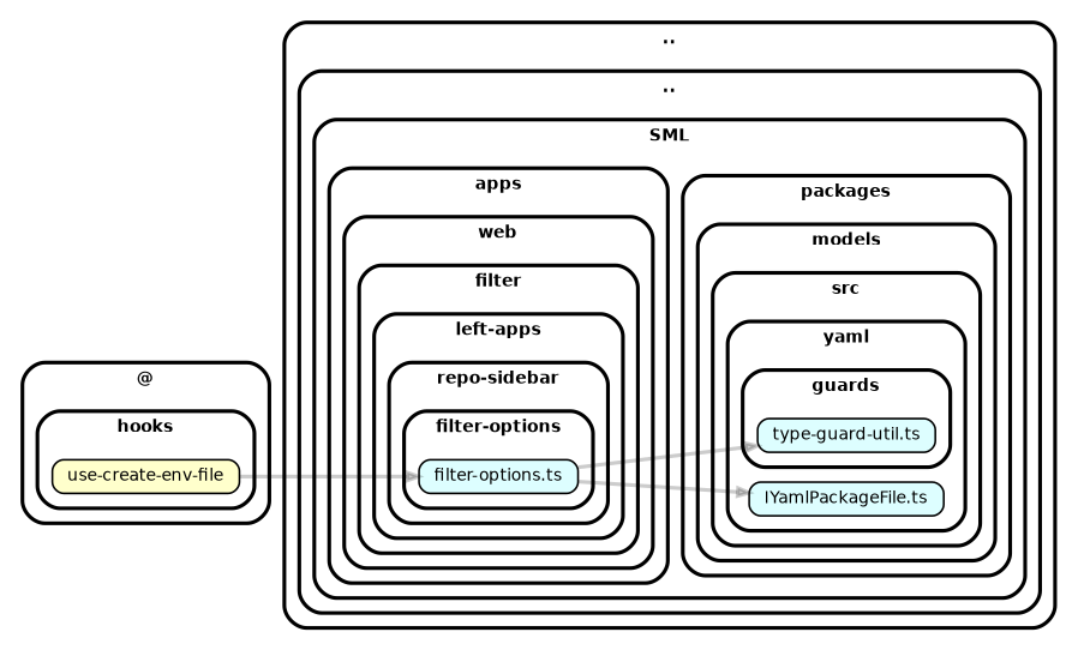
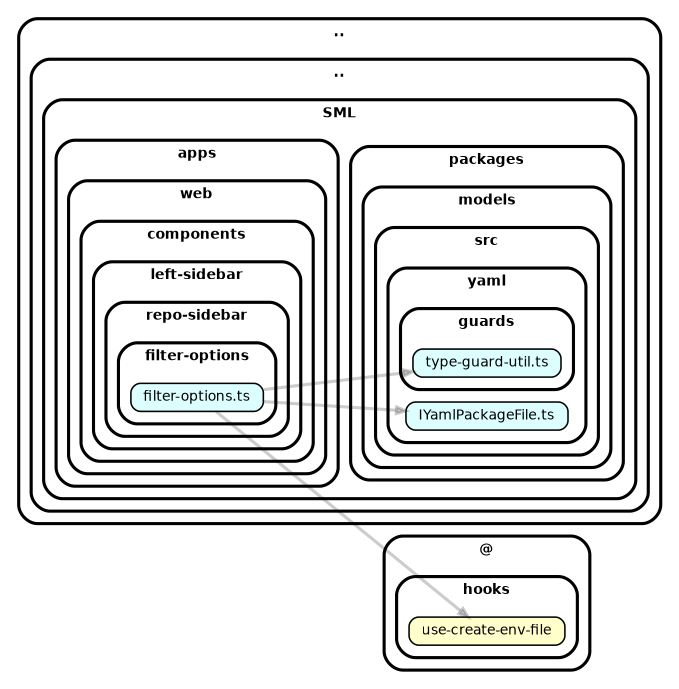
  strict digraph {
    compound=true
    fillcolor="#ffffff"
    fontname="Helvetica-bold"
    fontsize=9
    nodesep=0.16
    rankdir=LR
    ranksep=0.18
    splines=true
    style="rounded,bold,filled"
    node [color=black fillcolor="#ddfeff" fontcolor=black fontname=Helvetica fontsize=9 shape=box style="rounded, filled"]
    edge [arrowhead=normal arrowsize=0.6 color="#00000033" fontname=Helvetica fontsize=9 penwidth=2.0]
    n1 [height=0.2 label=<filter-options.ts>]
    n2 [height=0.2 label=<type-guard-util.ts>]
    n3 [height=0.2 label=<IYamlPackageFile.ts>]
    n4 [fillcolor="#ffffcc" height=0.2 label=<use-create-env-file>]
    subgraph cluster_1 {
      label=".."
      subgraph cluster_2 {
        label=".."
        subgraph cluster_3 {
          label=SML
          subgraph cluster_4 {
            label=apps
            subgraph cluster_5 {
              label=web
              subgraph cluster_6 {
-               label=filter
+               label=components
                subgraph cluster_7 {
-                 label="left-apps"
+                 label="left-sidebar"
                  subgraph cluster_8 {
                    label="repo-sidebar"
                    subgraph cluster_9 {
                      label="filter-options"
                      n1
                    }
                  }
                }
              }
            }
          }
          subgraph cluster_10 {
            label=packages
            subgraph cluster_11 {
              label=models
              subgraph cluster_12 {
                label=src
                subgraph cluster_13 {
                  label=yaml
                  n3
                  subgraph cluster_14 {
                    label=guards
                    n2
                  }
                }
              }
            }
          }
        }
      }
    }
    subgraph cluster_15 {
      label="@"
      subgraph cluster_16 {
        label=hooks
        n4
      }
    }
    n1 -> n2
    n1 -> n3
-   n4 -> n1
+   n1 -> n4
  }
